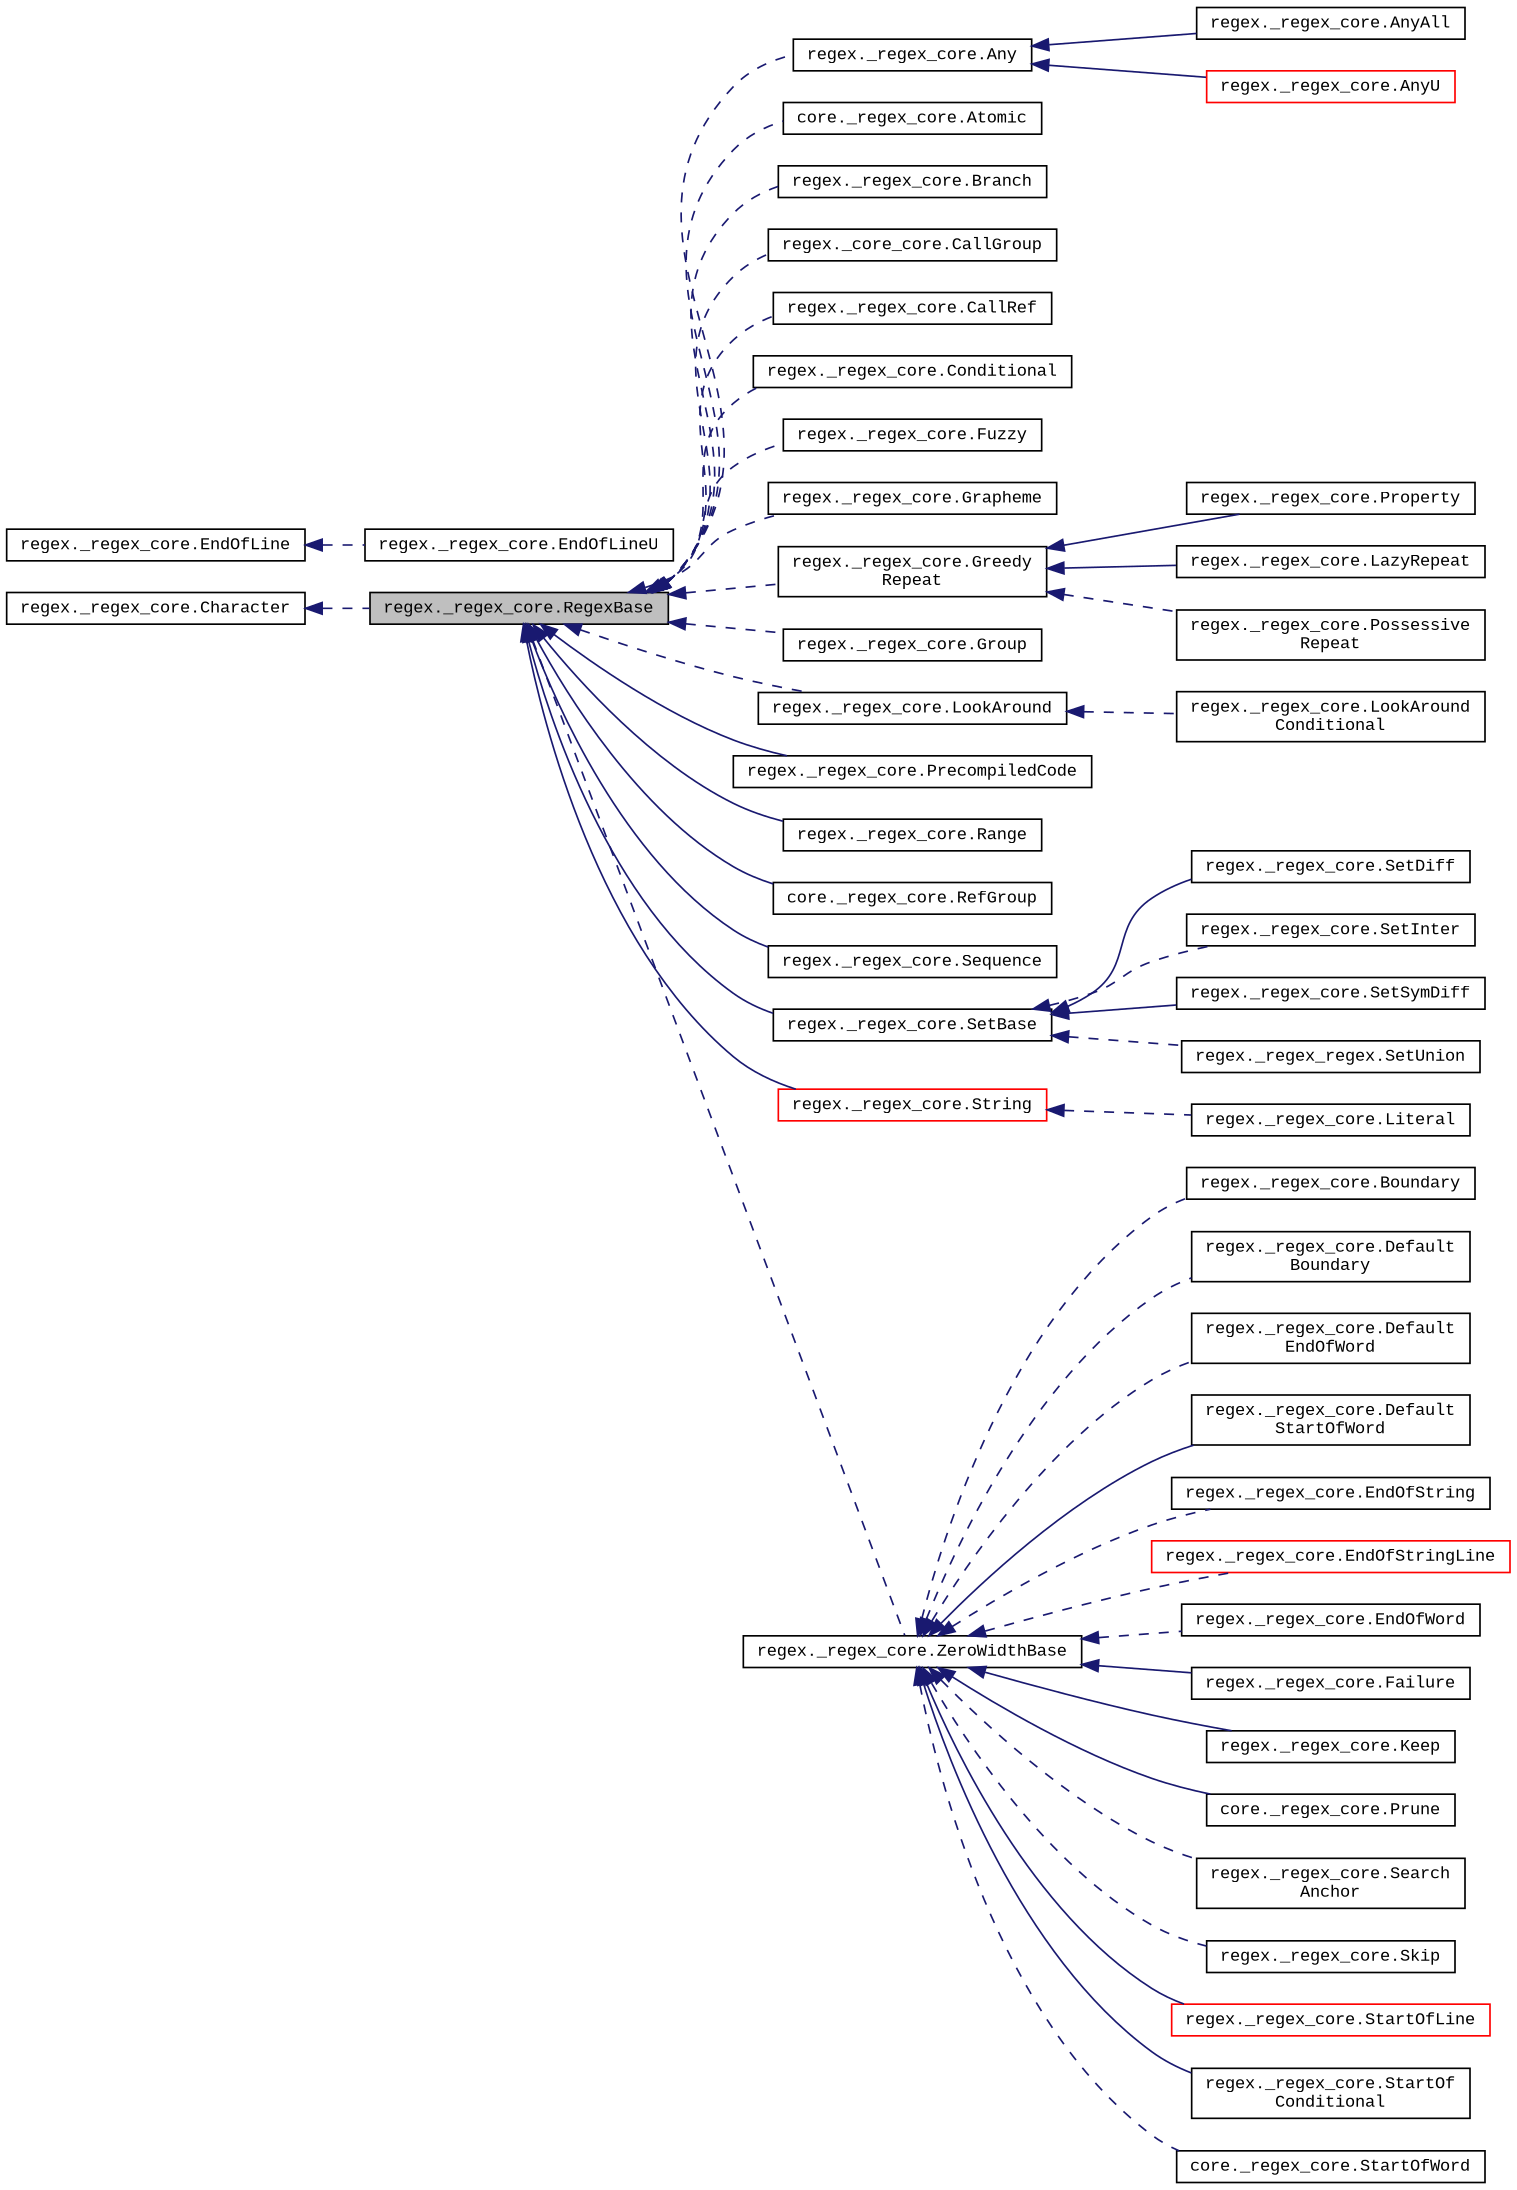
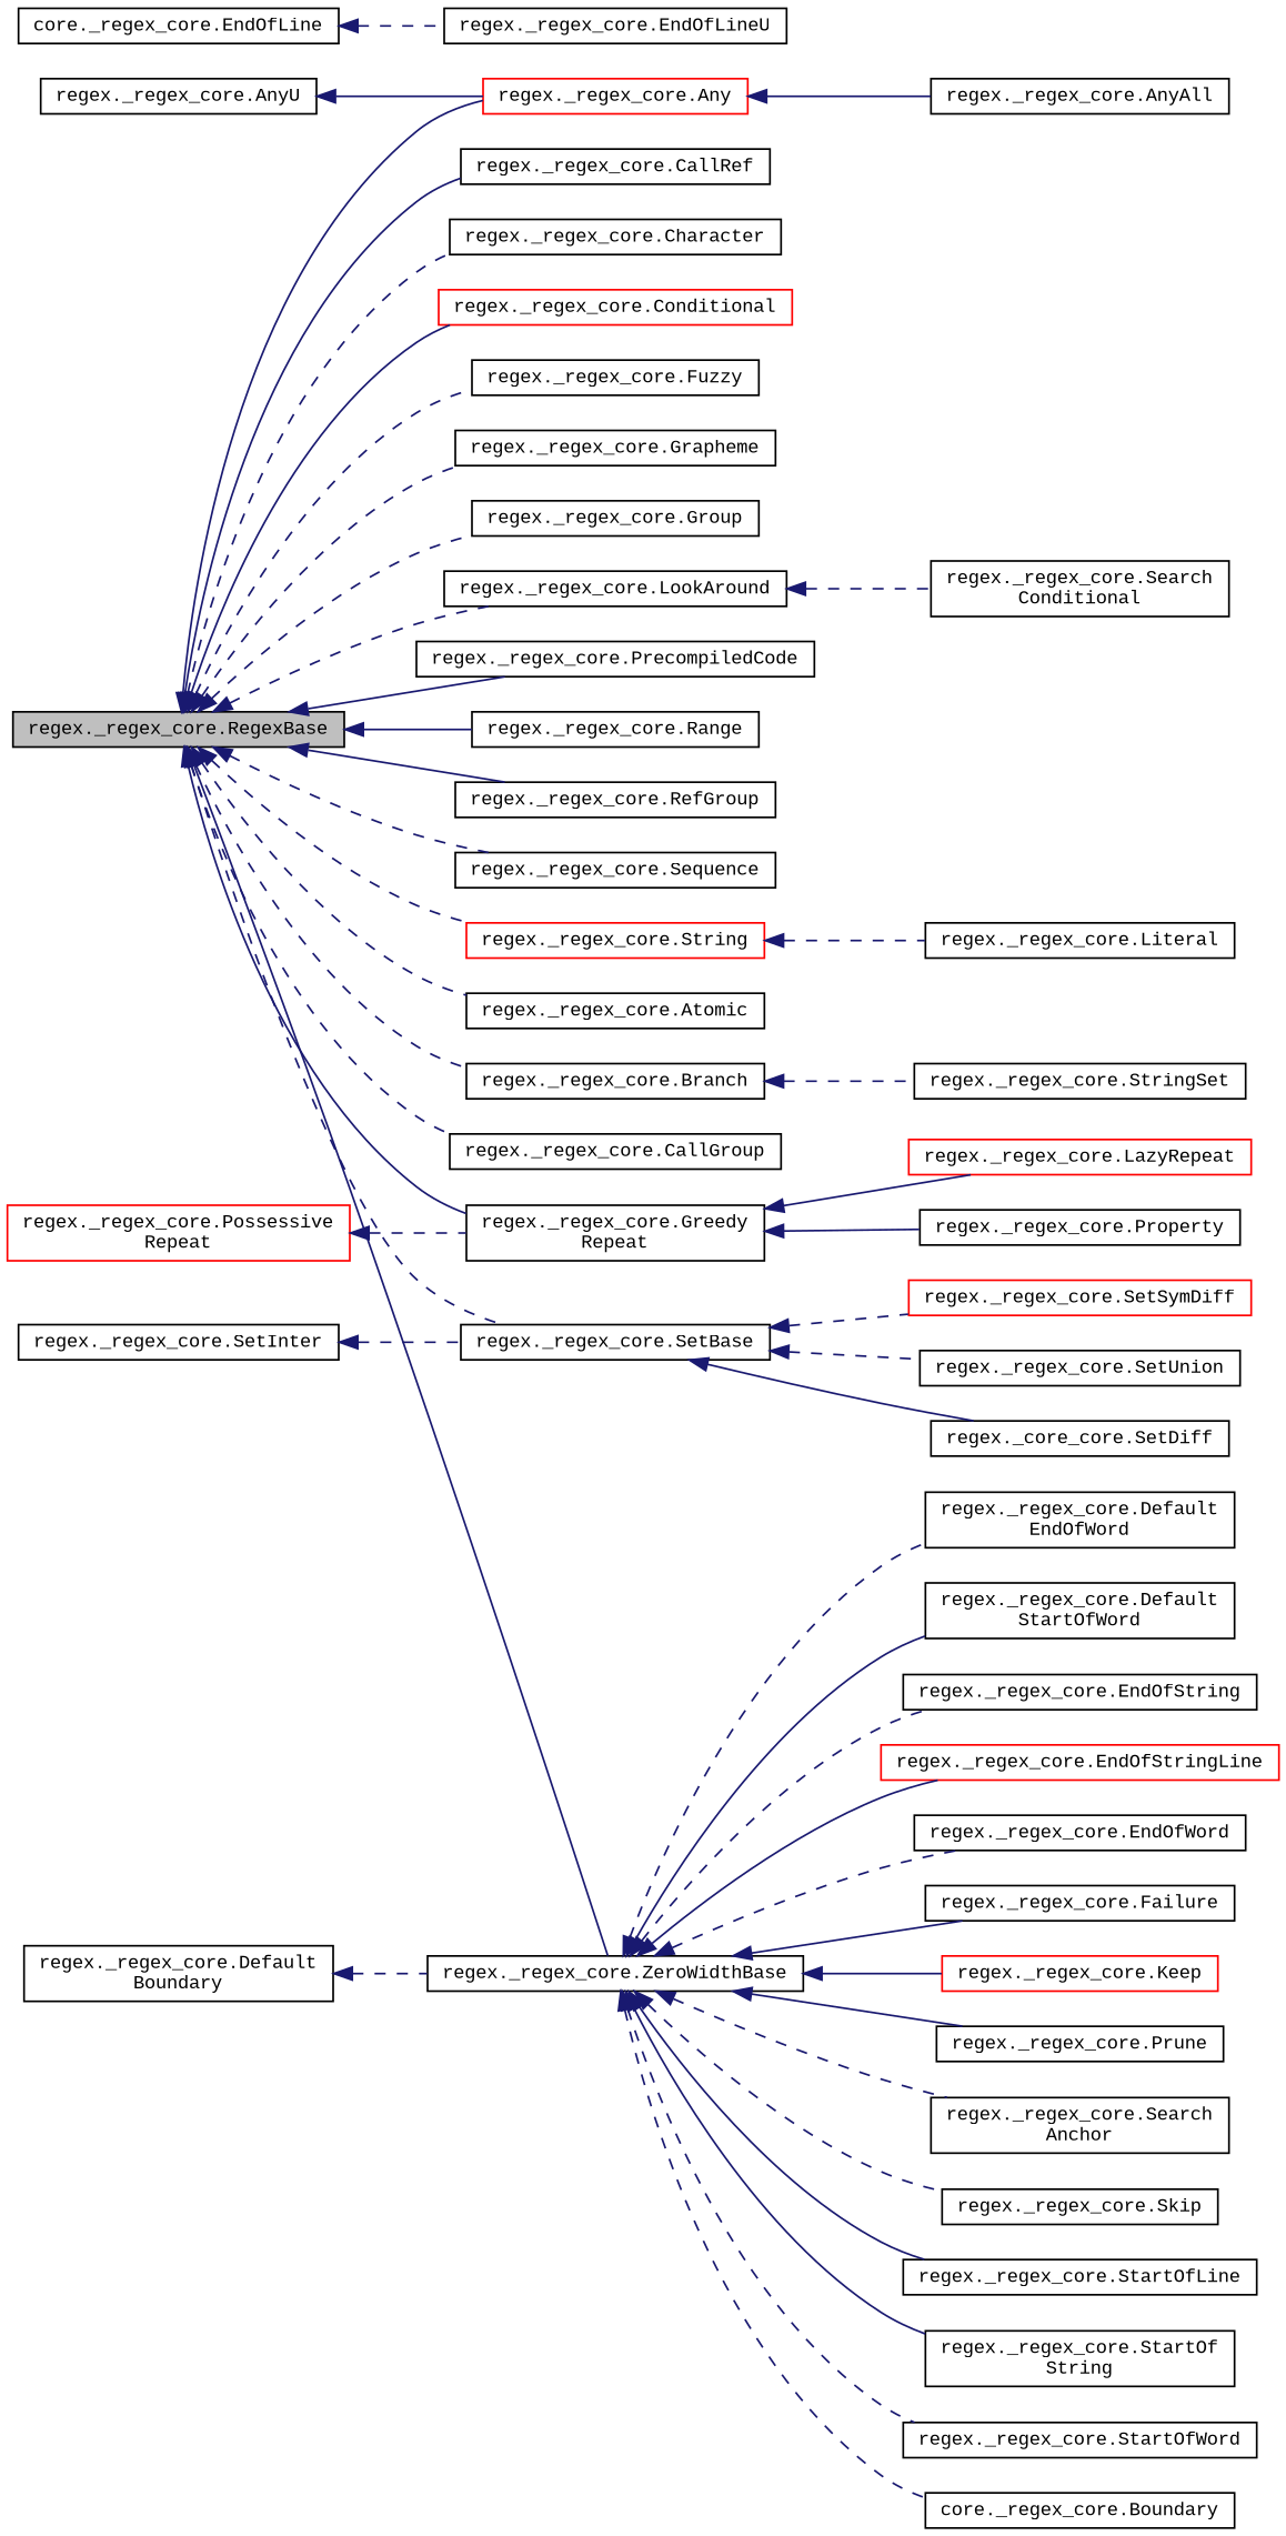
  digraph {
    fontname="Liberation Mono"
    rankdir=LR
    node [color=black fillcolor=white fontname="Liberation Mono" fontsize=10 shape=record style=filled]
    edge [color=midnightblue dir=back fontname="Liberation Mono" fontsize=10 labelfontname=Helvetica labelfontsize=10 style=dashed]
    n1 [fillcolor=grey75 fontcolor=black height=0.2 label="regex._regex_core.RegexBase" width=0.4]
-   n2 [height=0.2 label="regex._regex_core.Any" width=0.4]
-   n3 [height=0.2 label="core._regex_core.Atomic" width=0.4]
+   n2 [color=red height=0.2 label="regex._regex_core.Any" width=0.4]
+   n3 [height=0.2 label="regex._regex_core.Atomic" width=0.4]
    n4 [height=0.2 label="regex._regex_core.Branch" width=0.4]
-   n5 [height=0.2 label="regex._core_core.CallGroup" width=0.4]
+   n5 [height=0.2 label="regex._regex_core.CallGroup" width=0.4]
    n6 [height=0.2 label="regex._regex_core.CallRef" width=0.4]
    n7 [height=0.2 label="regex._regex_core.Character" width=0.4]
-   n8 [height=0.2 label="regex._regex_core.Conditional" width=0.4]
+   n8 [color=red height=0.2 label="regex._regex_core.Conditional" width=0.4]
    n9 [height=0.2 label="regex._regex_core.Fuzzy" width=0.4]
    n10 [height=0.2 label="regex._regex_core.Grapheme" width=0.4]
    n11 [height=0.2 label="regex._regex_core.Greedy\lRepeat" width=0.4]
    n12 [height=0.2 label="regex._regex_core.Group" width=0.4]
    n13 [height=0.2 label="regex._regex_core.LookAround" width=0.4]
    n14 [height=0.2 label="regex._regex_core.PrecompiledCode" width=0.4]
    n15 [height=0.2 label="regex._regex_core.Range" width=0.4]
-   n16 [height=0.2 label="core._regex_core.RefGroup" width=0.4]
+   n16 [height=0.2 label="regex._regex_core.RefGroup" width=0.4]
    n17 [height=0.2 label="regex._regex_core.Sequence" width=0.4]
    n18 [height=0.2 label="regex._regex_core.SetBase" width=0.4]
    n19 [color=red height=0.2 label="regex._regex_core.String" width=0.4]
    n20 [height=0.2 label="regex._regex_core.ZeroWidthBase" width=0.4]
    n21 [height=0.2 label="regex._regex_core.AnyAll" width=0.4]
-   n22 [color=red height=0.2 label="regex._regex_core.AnyU" width=0.4]
+   n22 [height=0.2 label="regex._regex_core.AnyU" width=0.4]
+   n23 [height=0.2 label="regex._regex_core.StringSet" width=0.4]
    n24 [height=0.2 label="regex._regex_core.Property" width=0.4]
-   n25 [height=0.2 label="regex._regex_core.LazyRepeat" width=0.4]
-   n26 [height=0.2 label="regex._regex_core.Possessive\lRepeat" width=0.4]
-   n27 [height=0.2 label="regex._regex_core.LookAround\lConditional" width=0.4]
-   n28 [height=0.2 label="regex._regex_core.SetDiff" width=0.4]
+   n25 [color=red height=0.2 label="regex._regex_core.LazyRepeat" width=0.4]
+   n26 [color=red height=0.2 label="regex._regex_core.Possessive\lRepeat" width=0.4]
+   n27 [height=0.2 label="regex._regex_core.Search\lConditional" width=0.4]
+   n28 [height=0.2 label="regex._core_core.SetDiff" width=0.4]
    n29 [height=0.2 label="regex._regex_core.SetInter" width=0.4]
-   n30 [height=0.2 label="regex._regex_core.SetSymDiff" width=0.4]
-   n31 [height=0.2 label="regex._regex_regex.SetUnion" width=0.4]
+   n30 [color=red height=0.2 label="regex._regex_core.SetSymDiff" width=0.4]
+   n31 [height=0.2 label="regex._regex_core.SetUnion" width=0.4]
    n32 [height=0.2 label="regex._regex_core.Literal" width=0.4]
-   n33 [height=0.2 label="regex._regex_core.Boundary" width=0.4]
+   n33 [height=0.2 label="core._regex_core.Boundary" width=0.4]
    n34 [height=0.2 label="regex._regex_core.Default\lBoundary" width=0.4]
    n35 [height=0.2 label="regex._regex_core.Default\lEndOfWord" width=0.4]
    n36 [height=0.2 label="regex._regex_core.Default\lStartOfWord" width=0.4]
    n37 [height=0.2 label="regex._regex_core.EndOfString" width=0.4]
    n38 [color=red height=0.2 label="regex._regex_core.EndOfStringLine" width=0.4]
    n39 [height=0.2 label="regex._regex_core.EndOfWord" width=0.4]
    n40 [height=0.2 label="regex._regex_core.Failure" width=0.4]
-   n41 [height=0.2 label="regex._regex_core.Keep" width=0.4]
-   n42 [height=0.2 label="core._regex_core.Prune" width=0.4]
+   n41 [color=red height=0.2 label="regex._regex_core.Keep" width=0.4]
+   n42 [height=0.2 label="regex._regex_core.Prune" width=0.4]
    n43 [height=0.2 label="regex._regex_core.Search\lAnchor" width=0.4]
    n44 [height=0.2 label="regex._regex_core.Skip" width=0.4]
-   n45 [color=red height=0.2 label="regex._regex_core.StartOfLine" width=0.4]
-   n46 [height=0.2 label="regex._regex_core.StartOf\lConditional" width=0.4]
-   n47 [height=0.2 label="core._regex_core.StartOfWord" width=0.4]
-   n48 [height=0.2 label="regex._regex_core.EndOfLine" width=0.4]
+   n45 [height=0.2 label="regex._regex_core.StartOfLine" width=0.4]
+   n46 [height=0.2 label="regex._regex_core.StartOf\lString" width=0.4]
+   n47 [height=0.2 label="regex._regex_core.StartOfWord" width=0.4]
+   n48 [height=0.2 label="core._regex_core.EndOfLine" width=0.4]
    n49 [height=0.2 label="regex._regex_core.EndOfLineU" width=0.4]
-   n1 -> n2
+   n1 -> n2 [style=solid]
    n1 -> n3
    n1 -> n4
    n1 -> n5
-   n1 -> n6
-   n7 -> n1
-   n1 -> n8
+   n1 -> n6 [style=solid]
+   n1 -> n7
+   n1 -> n8 [style=solid]
    n1 -> n9
    n1 -> n10
-   n1 -> n11
+   n1 -> n11 [style=solid]
    n1 -> n12
    n1 -> n13
    n1 -> n14 [style=solid]
    n1 -> n15 [style=solid]
    n1 -> n16 [style=solid]
-   n1 -> n17 [style=solid]
-   n1 -> n18 [style=solid]
-   n1 -> n19 [style=solid]
-   n1 -> n20
+   n1 -> n17
+   n1 -> n18
+   n1 -> n19
+   n1 -> n20 [style=solid]
    n2 -> n21 [style=solid]
-   n2 -> n22 [style=solid]
+   n22 -> n2 [style=solid]
+   n4 -> n23
    n11 -> n24 [style=solid]
    n11 -> n25 [style=solid]
-   n11 -> n26
+   n26 -> n11
    n13 -> n27
    n18 -> n28 [style=solid]
-   n18 -> n29
-   n18 -> n30 [style=solid]
+   n29 -> n18
+   n18 -> n30
    n18 -> n31
    n19 -> n32
    n20 -> n33
-   n20 -> n34
+   n34 -> n20
    n20 -> n35
    n20 -> n36 [style=solid]
    n20 -> n37
-   n20 -> n38
+   n20 -> n38 [style=solid]
    n20 -> n39
    n20 -> n40 [style=solid]
    n20 -> n41 [style=solid]
    n20 -> n42 [style=solid]
    n20 -> n43
    n20 -> n44
    n20 -> n45 [style=solid]
    n20 -> n46 [style=solid]
    n20 -> n47
    n48 -> n49
  }
